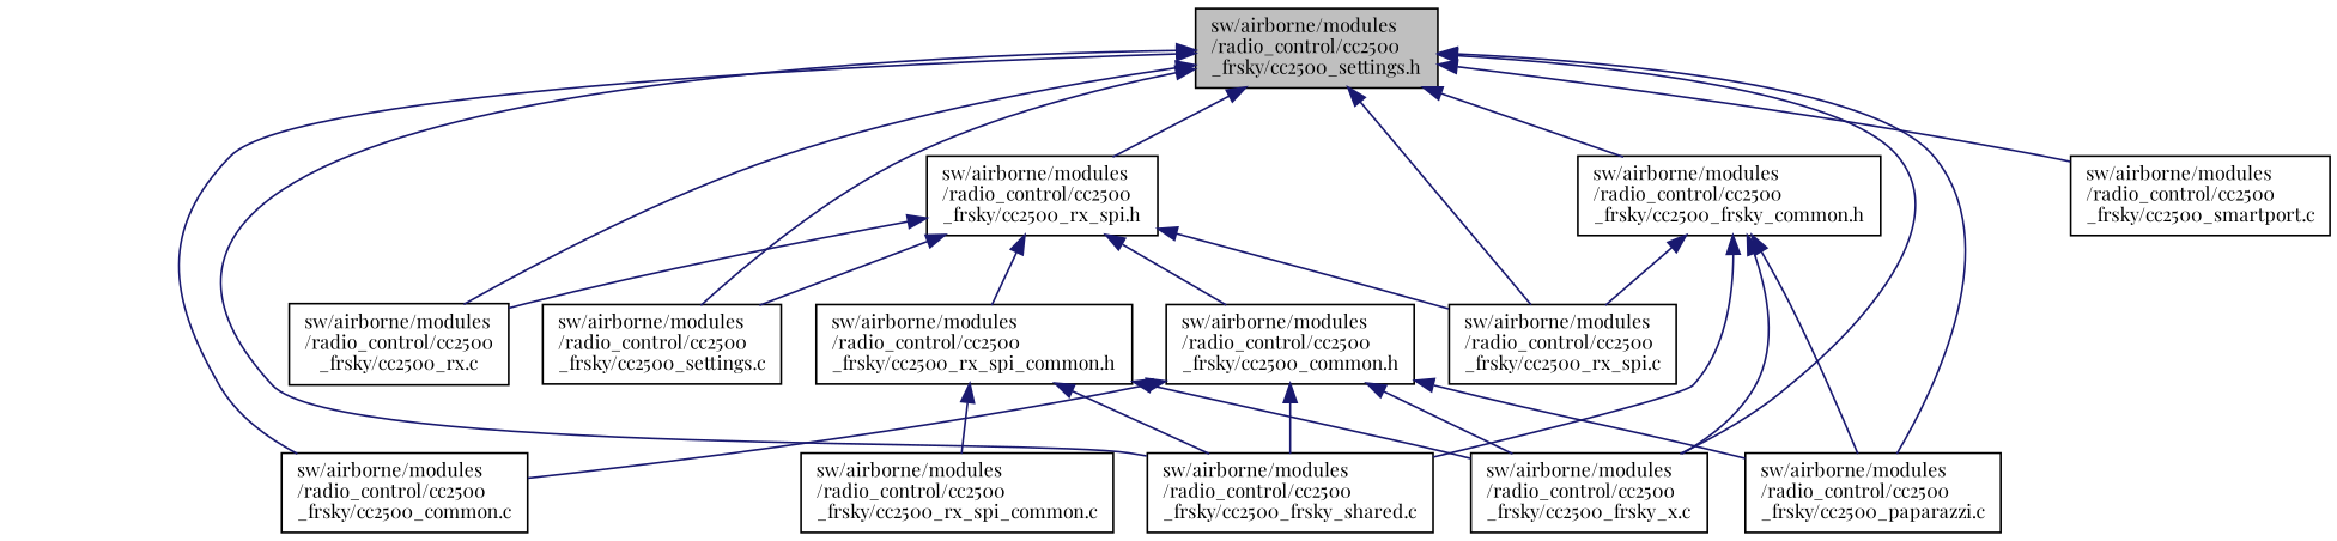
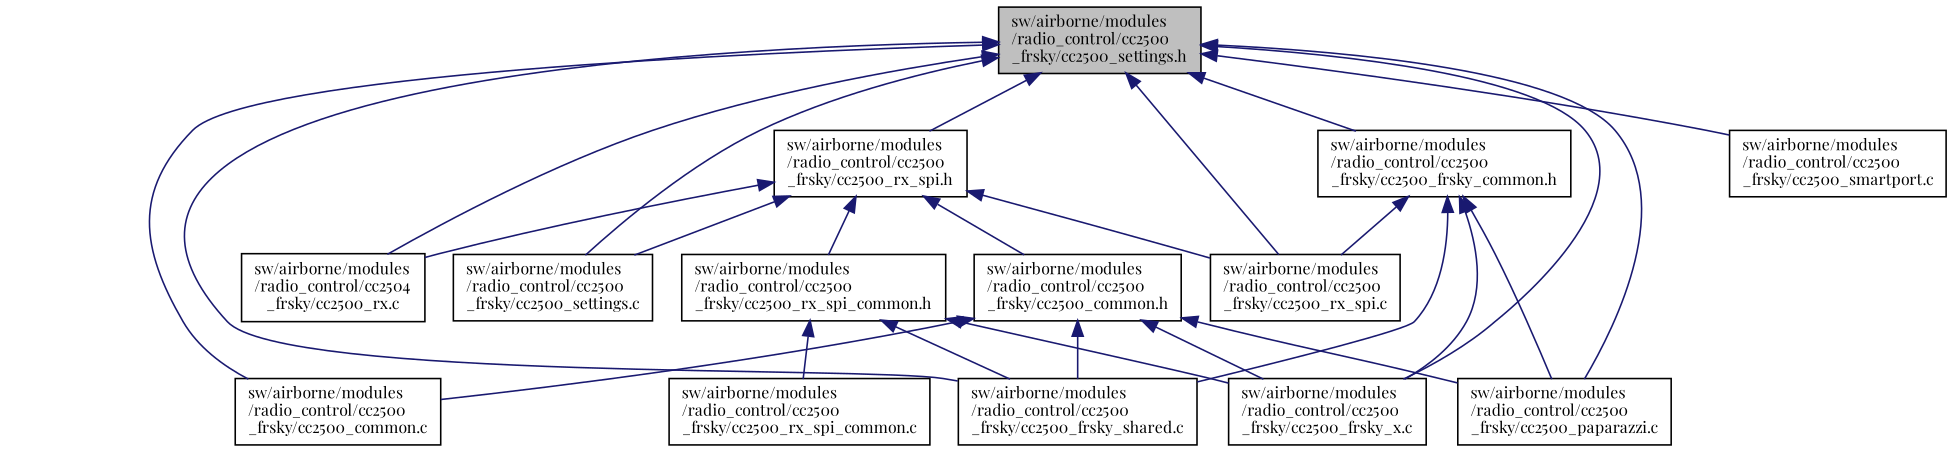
  digraph {
    fontname="Playfair Display"
    node [color=black fillcolor=white fontname="Playfair Display" fontsize=10 shape=record style=filled]
    edge [color=midnightblue dir=back fontname="Playfair Display" fontsize=10 labelfontname=FreeSans labelfontsize=10 style=solid]
    n1 [fillcolor=grey75 fontcolor=black height=0.2 label="sw/airborne/modules\l/radio_control/cc2500\l_frsky/cc2500_settings.h" width=0.4]
    n2 [height=0.2 label="sw/airborne/modules\l/radio_control/cc2500\l_frsky/cc2500_common.c" width=0.4]
    n3 [height=0.2 label="sw/airborne/modules\l/radio_control/cc2500\l_frsky/cc2500_rx_spi.h" width=0.4]
    n4 [height=0.2 label="sw/airborne/modules\l/radio_control/cc2500\l_frsky/cc2500_frsky_shared.c" width=0.4]
    n5 [height=0.2 label="sw/airborne/modules\l/radio_control/cc2500\l_frsky/cc2500_frsky_x.c" width=0.4]
    n6 [height=0.2 label="sw/airborne/modules\l/radio_control/cc2500\l_frsky/cc2500_paparazzi.c" width=0.4]
-   n7 [height=0.2 label="sw/airborne/modules\l/radio_control/cc2500\l_frsky/cc2500_rx.c" width=0.4]
+   n7 [height=0.2 label="sw/airborne/modules\l/radio_control/cc2504\l_frsky/cc2500_rx.c" width=0.4]
    n8 [height=0.2 label="sw/airborne/modules\l/radio_control/cc2500\l_frsky/cc2500_rx_spi.c" width=0.4]
    n9 [height=0.2 label="sw/airborne/modules\l/radio_control/cc2500\l_frsky/cc2500_settings.c" width=0.4]
    n10 [height=0.2 label="sw/airborne/modules\l/radio_control/cc2500\l_frsky/cc2500_frsky_common.h" width=0.4]
    n11 [height=0.2 label="sw/airborne/modules\l/radio_control/cc2500\l_frsky/cc2500_smartport.c" width=0.4]
    n12 [height=0.2 label="sw/airborne/modules\l/radio_control/cc2500\l_frsky/cc2500_common.h" width=0.4]
    n13 [height=0.2 label="sw/airborne/modules\l/radio_control/cc2500\l_frsky/cc2500_rx_spi_common.h" width=0.4]
    n14 [height=0.2 label="sw/airborne/modules\l/radio_control/cc2500\l_frsky/cc2500_rx_spi_common.c" width=0.4]
    n1 -> n2
    n1 -> n3
    n1 -> n4
    n1 -> n5
    n1 -> n6
    n1 -> n7
    n1 -> n8
    n1 -> n9
    n1 -> n10
    n1 -> n11
    n3 -> n7
    n3 -> n8
    n3 -> n9
    n3 -> n12
    n3 -> n13
    n10 -> n4
    n10 -> n5
    n10 -> n6
    n10 -> n8
    n12 -> n2
    n12 -> n4
    n12 -> n5
    n12 -> n6
    n13 -> n4
    n13 -> n5
    n13 -> n14
  }
